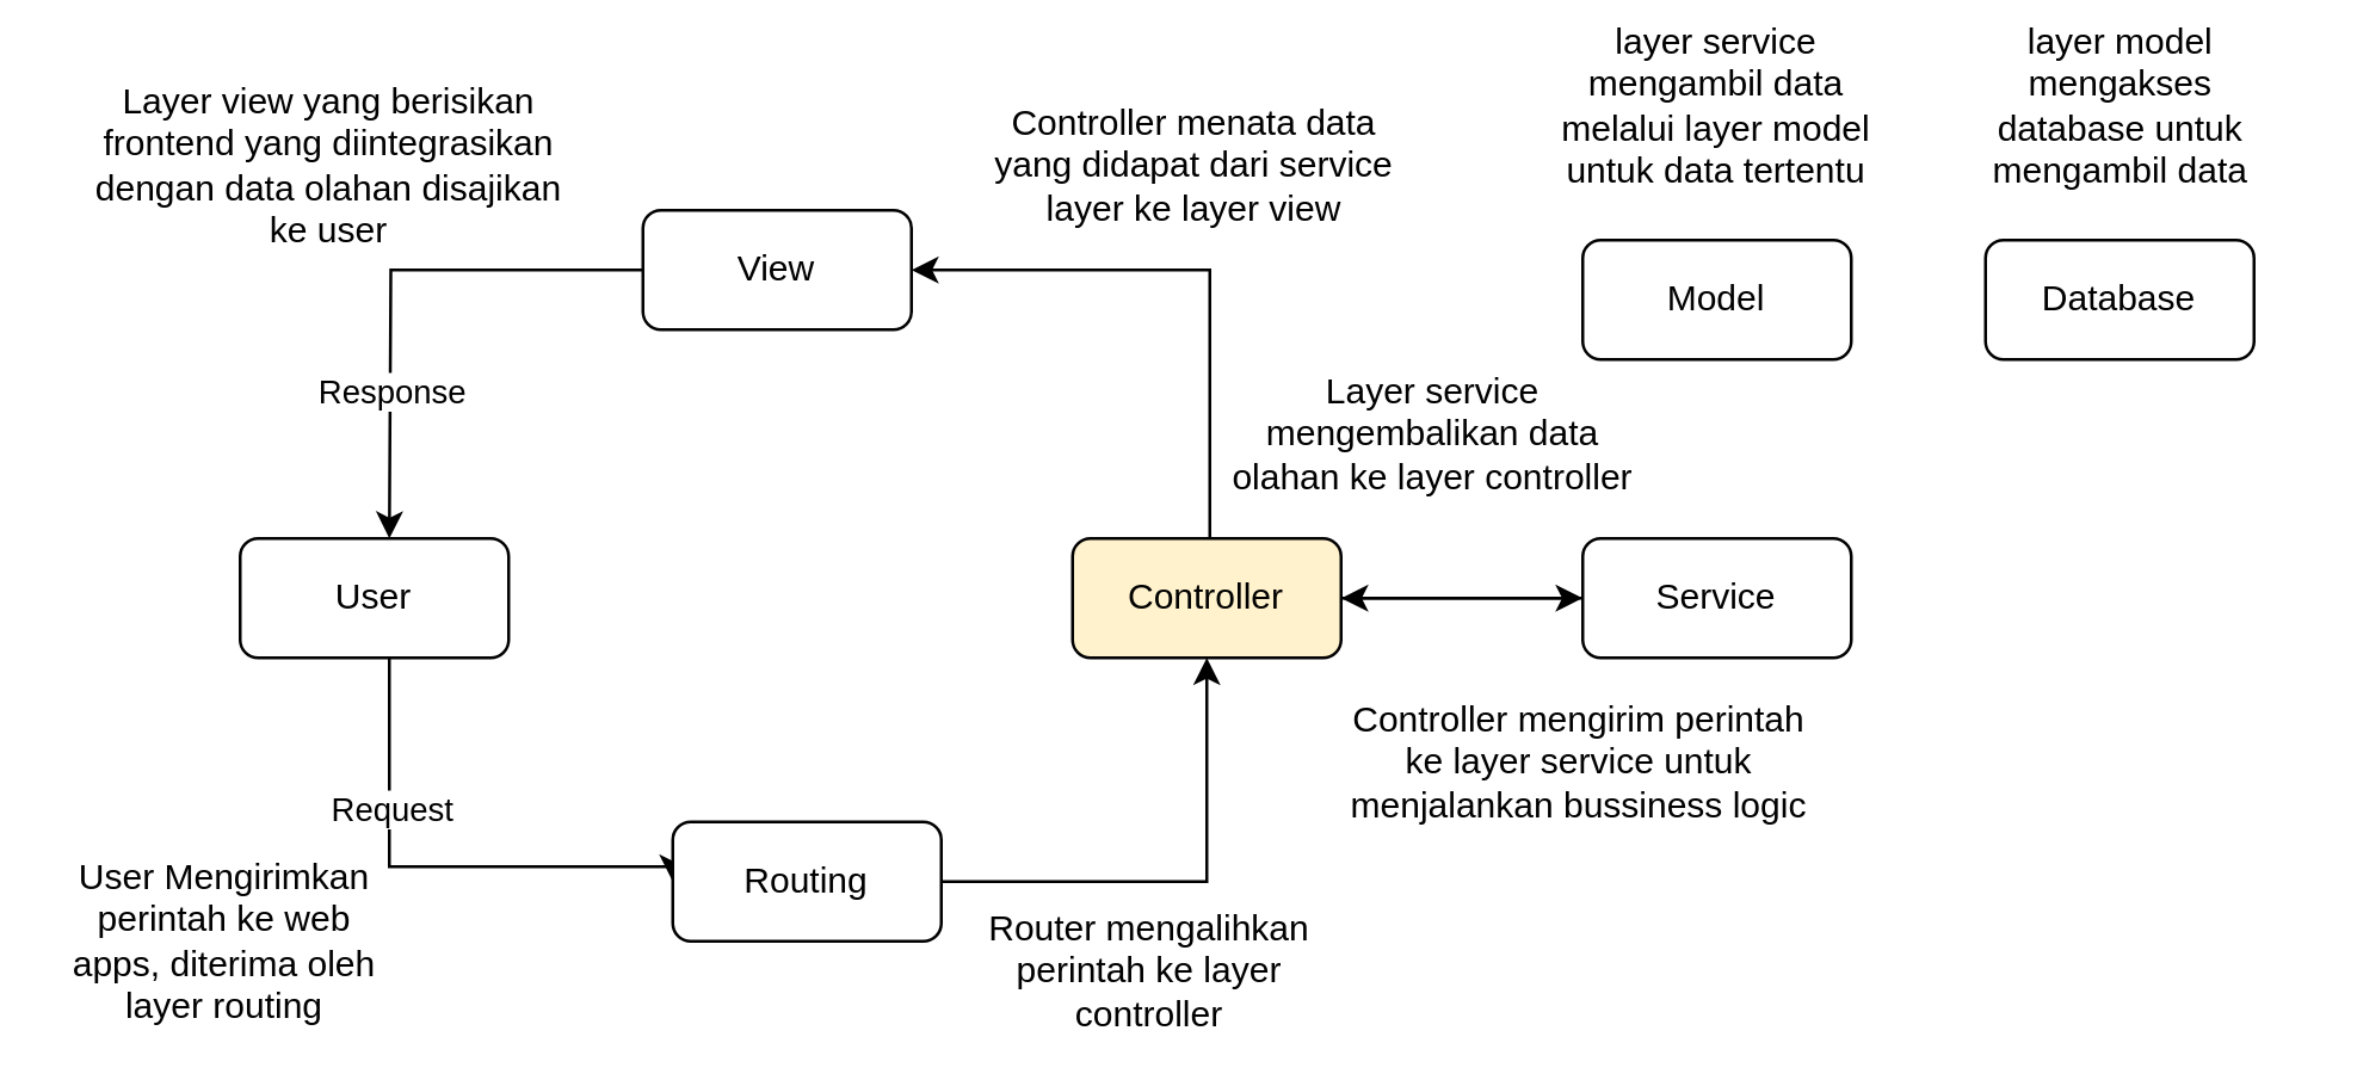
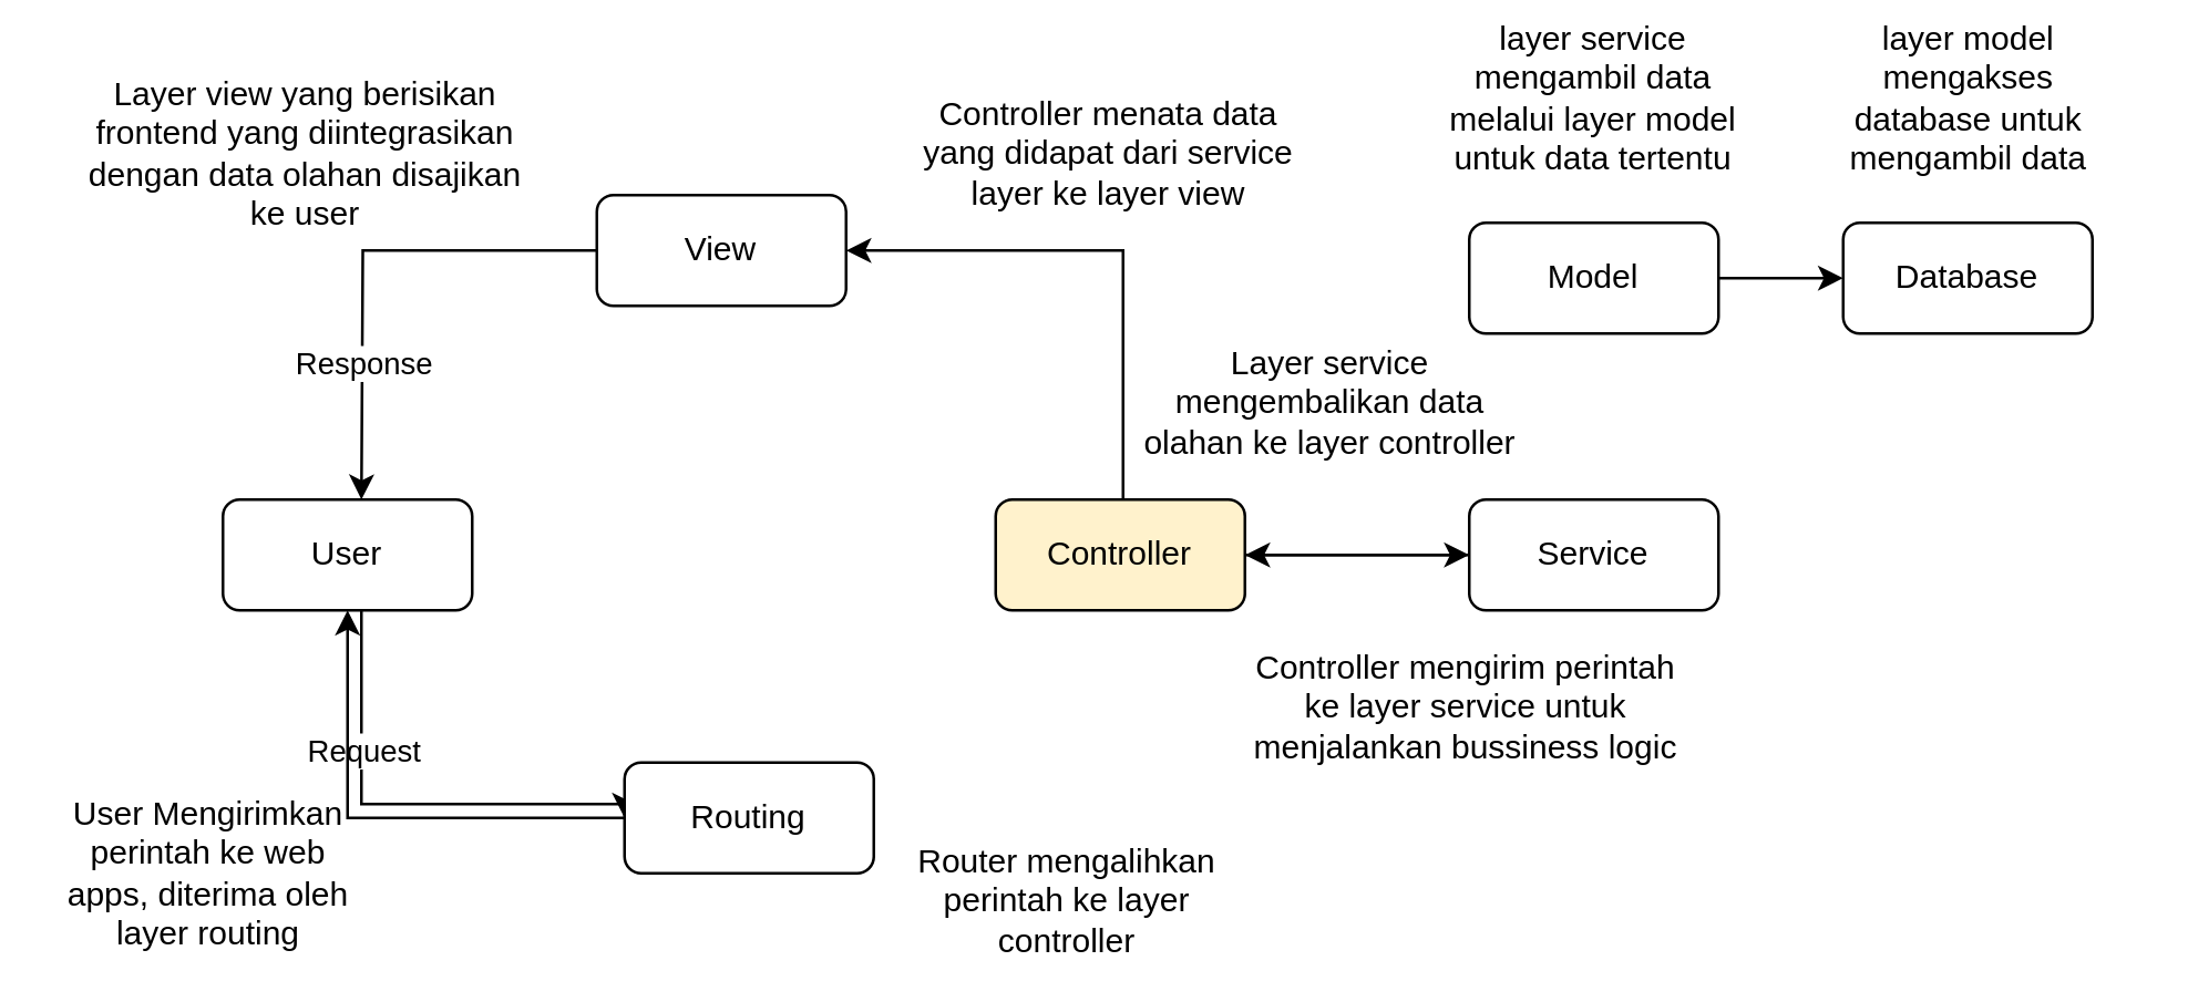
  <mxCell id="0" />
  <mxCell id="1" parent="0" />
  <mxCell id="2" style="edgeStyle=orthogonalEdgeStyle;rounded=0;orthogonalLoop=1;jettySize=auto;html=1;entryX=0;entryY=0.5;entryDx=0;entryDy=0;" edge="1" parent="1" target="6"><mxGeometry relative="1" as="geometry"><mxPoint x="130" y="300" as="targetPoint" /><mxPoint x="130" y="220" as="sourcePoint" /><Array as="points"><mxPoint x="130" y="290" /></Array></mxGeometry></mxCell>
  <mxCell id="3" value="Request" style="edgeLabel;html=1;align=center;verticalAlign=middle;resizable=0;points=[];" vertex="1" connectable="0" parent="2"><mxGeometry x="-0.406" relative="1" as="geometry"><mxPoint as="offset" /></mxGeometry></mxCell>
  <mxCell id="4" value="User" style="rounded=1;whiteSpace=wrap;html=1;" vertex="1" parent="1"><mxGeometry x="80" y="180" width="90" height="40" as="geometry" /></mxCell>
- <mxCell id="5" style="edgeStyle=orthogonalEdgeStyle;rounded=0;orthogonalLoop=1;jettySize=auto;html=1;" edge="1" parent="1" source="6" target="9"><mxGeometry relative="1" as="geometry" /></mxCell>
+ <mxCell id="5" style="edgeStyle=orthogonalEdgeStyle;rounded=0;orthogonalLoop=1;jettySize=auto;html=1;" edge="1" parent="1" source="6" target="4"><mxGeometry relative="1" as="geometry" /></mxCell>
  <mxCell id="6" value="Routing" style="rounded=1;whiteSpace=wrap;html=1;" vertex="1" parent="1"><mxGeometry x="225" y="275" width="90" height="40" as="geometry" /></mxCell>
  <mxCell id="7" style="edgeStyle=orthogonalEdgeStyle;rounded=0;orthogonalLoop=1;jettySize=auto;html=1;" edge="1" parent="1" source="9" target="15"><mxGeometry relative="1" as="geometry"><Array as="points"><mxPoint x="405" y="90" /></Array></mxGeometry></mxCell>
  <mxCell id="8" style="edgeStyle=orthogonalEdgeStyle;rounded=0;orthogonalLoop=1;jettySize=auto;html=1;entryX=0;entryY=0.5;entryDx=0;entryDy=0;" edge="1" parent="1" source="9" target="17"><mxGeometry relative="1" as="geometry" /></mxCell>
  <mxCell id="9" value="Controller" style="rounded=1;whiteSpace=wrap;html=1;fillColor=#fff2cc;" vertex="1" parent="1"><mxGeometry x="359" y="180" width="90" height="40" as="geometry" /></mxCell>
+ <mxCell id="10" value="" style="edgeStyle=orthogonalEdgeStyle;rounded=0;orthogonalLoop=1;jettySize=auto;html=1;" edge="1" parent="1" source="11" target="12"><mxGeometry relative="1" as="geometry" /></mxCell>
  <mxCell id="11" value="Model" style="rounded=1;whiteSpace=wrap;html=1;" vertex="1" parent="1"><mxGeometry x="530" y="80" width="90" height="40" as="geometry" /></mxCell>
  <mxCell id="12" value="Database" style="rounded=1;whiteSpace=wrap;html=1;" vertex="1" parent="1"><mxGeometry x="665" y="80" width="90" height="40" as="geometry" /></mxCell>
  <mxCell id="13" style="edgeStyle=orthogonalEdgeStyle;rounded=0;orthogonalLoop=1;jettySize=auto;html=1;entryX=0.5;entryY=0;entryDx=0;entryDy=0;" edge="1" parent="1" source="15"><mxGeometry relative="1" as="geometry"><mxPoint x="130" y="180" as="targetPoint" /></mxGeometry></mxCell>
  <mxCell id="14" value="Response" style="edgeLabel;html=1;align=center;verticalAlign=middle;resizable=0;points=[];" vertex="1" connectable="0" parent="13"><mxGeometry x="-0.12" y="-1" relative="1" as="geometry"><mxPoint x="-8" y="41" as="offset" /></mxGeometry></mxCell>
  <mxCell id="15" value="View" style="rounded=1;whiteSpace=wrap;html=1;" vertex="1" parent="1"><mxGeometry x="215" y="70" width="90" height="40" as="geometry" /></mxCell>
  <mxCell id="16" style="edgeStyle=orthogonalEdgeStyle;rounded=0;orthogonalLoop=1;jettySize=auto;html=1;" edge="1" parent="1" source="17" target="9"><mxGeometry relative="1" as="geometry" /></mxCell>
  <mxCell id="17" value="Service" style="rounded=1;whiteSpace=wrap;html=1;" vertex="1" parent="1"><mxGeometry x="530" y="180" width="90" height="40" as="geometry" /></mxCell>
  <mxCell id="18" value="User Mengirimkan perintah ke web apps, diterima oleh layer routing&lt;br&gt;" style="text;html=1;strokeColor=none;fillColor=none;align=center;verticalAlign=middle;whiteSpace=wrap;rounded=0;" vertex="1" parent="1"><mxGeometry x="20" y="300" width="110" height="30" as="geometry" /></mxCell>
  <mxCell id="19" value="Router mengalihkan perintah ke layer controller" style="text;html=1;strokeColor=none;fillColor=none;align=center;verticalAlign=middle;whiteSpace=wrap;rounded=0;" vertex="1" parent="1"><mxGeometry x="330" y="310" width="110" height="30" as="geometry" /></mxCell>
  <mxCell id="20" value="Controller mengirim perintah ke layer service untuk menjalankan bussiness logic&lt;br&gt;" style="text;html=1;strokeColor=none;fillColor=none;align=center;verticalAlign=middle;whiteSpace=wrap;rounded=0;" vertex="1" parent="1"><mxGeometry x="449" y="240" width="160" height="30" as="geometry" /></mxCell>
  <mxCell id="21" value="layer service mengambil data melalui layer model untuk data tertentu" style="text;html=1;strokeColor=none;fillColor=none;align=center;verticalAlign=middle;whiteSpace=wrap;rounded=0;" vertex="1" parent="1"><mxGeometry x="520" y="20" width="110" height="30" as="geometry" /></mxCell>
  <mxCell id="22" value="layer model mengakses database untuk mengambil data&lt;br&gt;" style="text;html=1;strokeColor=none;fillColor=none;align=center;verticalAlign=middle;whiteSpace=wrap;rounded=0;" vertex="1" parent="1"><mxGeometry x="652.5" y="20" width="115" height="30" as="geometry" /></mxCell>
  <mxCell id="23" value="Layer service mengembalikan data olahan ke layer controller" style="text;html=1;strokeColor=none;fillColor=none;align=center;verticalAlign=middle;whiteSpace=wrap;rounded=0;" vertex="1" parent="1"><mxGeometry x="410" y="130" width="140" height="30" as="geometry" /></mxCell>
  <mxCell id="24" value="Controller menata data yang didapat dari service layer ke layer view" style="text;html=1;strokeColor=none;fillColor=none;align=center;verticalAlign=middle;whiteSpace=wrap;rounded=0;" vertex="1" parent="1"><mxGeometry x="330" y="40" width="140" height="30" as="geometry" /></mxCell>
  <mxCell id="25" value="Layer view yang berisikan frontend yang diintegrasikan dengan data olahan disajikan ke user" style="text;html=1;strokeColor=none;fillColor=none;align=center;verticalAlign=middle;whiteSpace=wrap;rounded=0;" vertex="1" parent="1"><mxGeometry x="30" y="40" width="160" height="30" as="geometry" /></mxCell>
